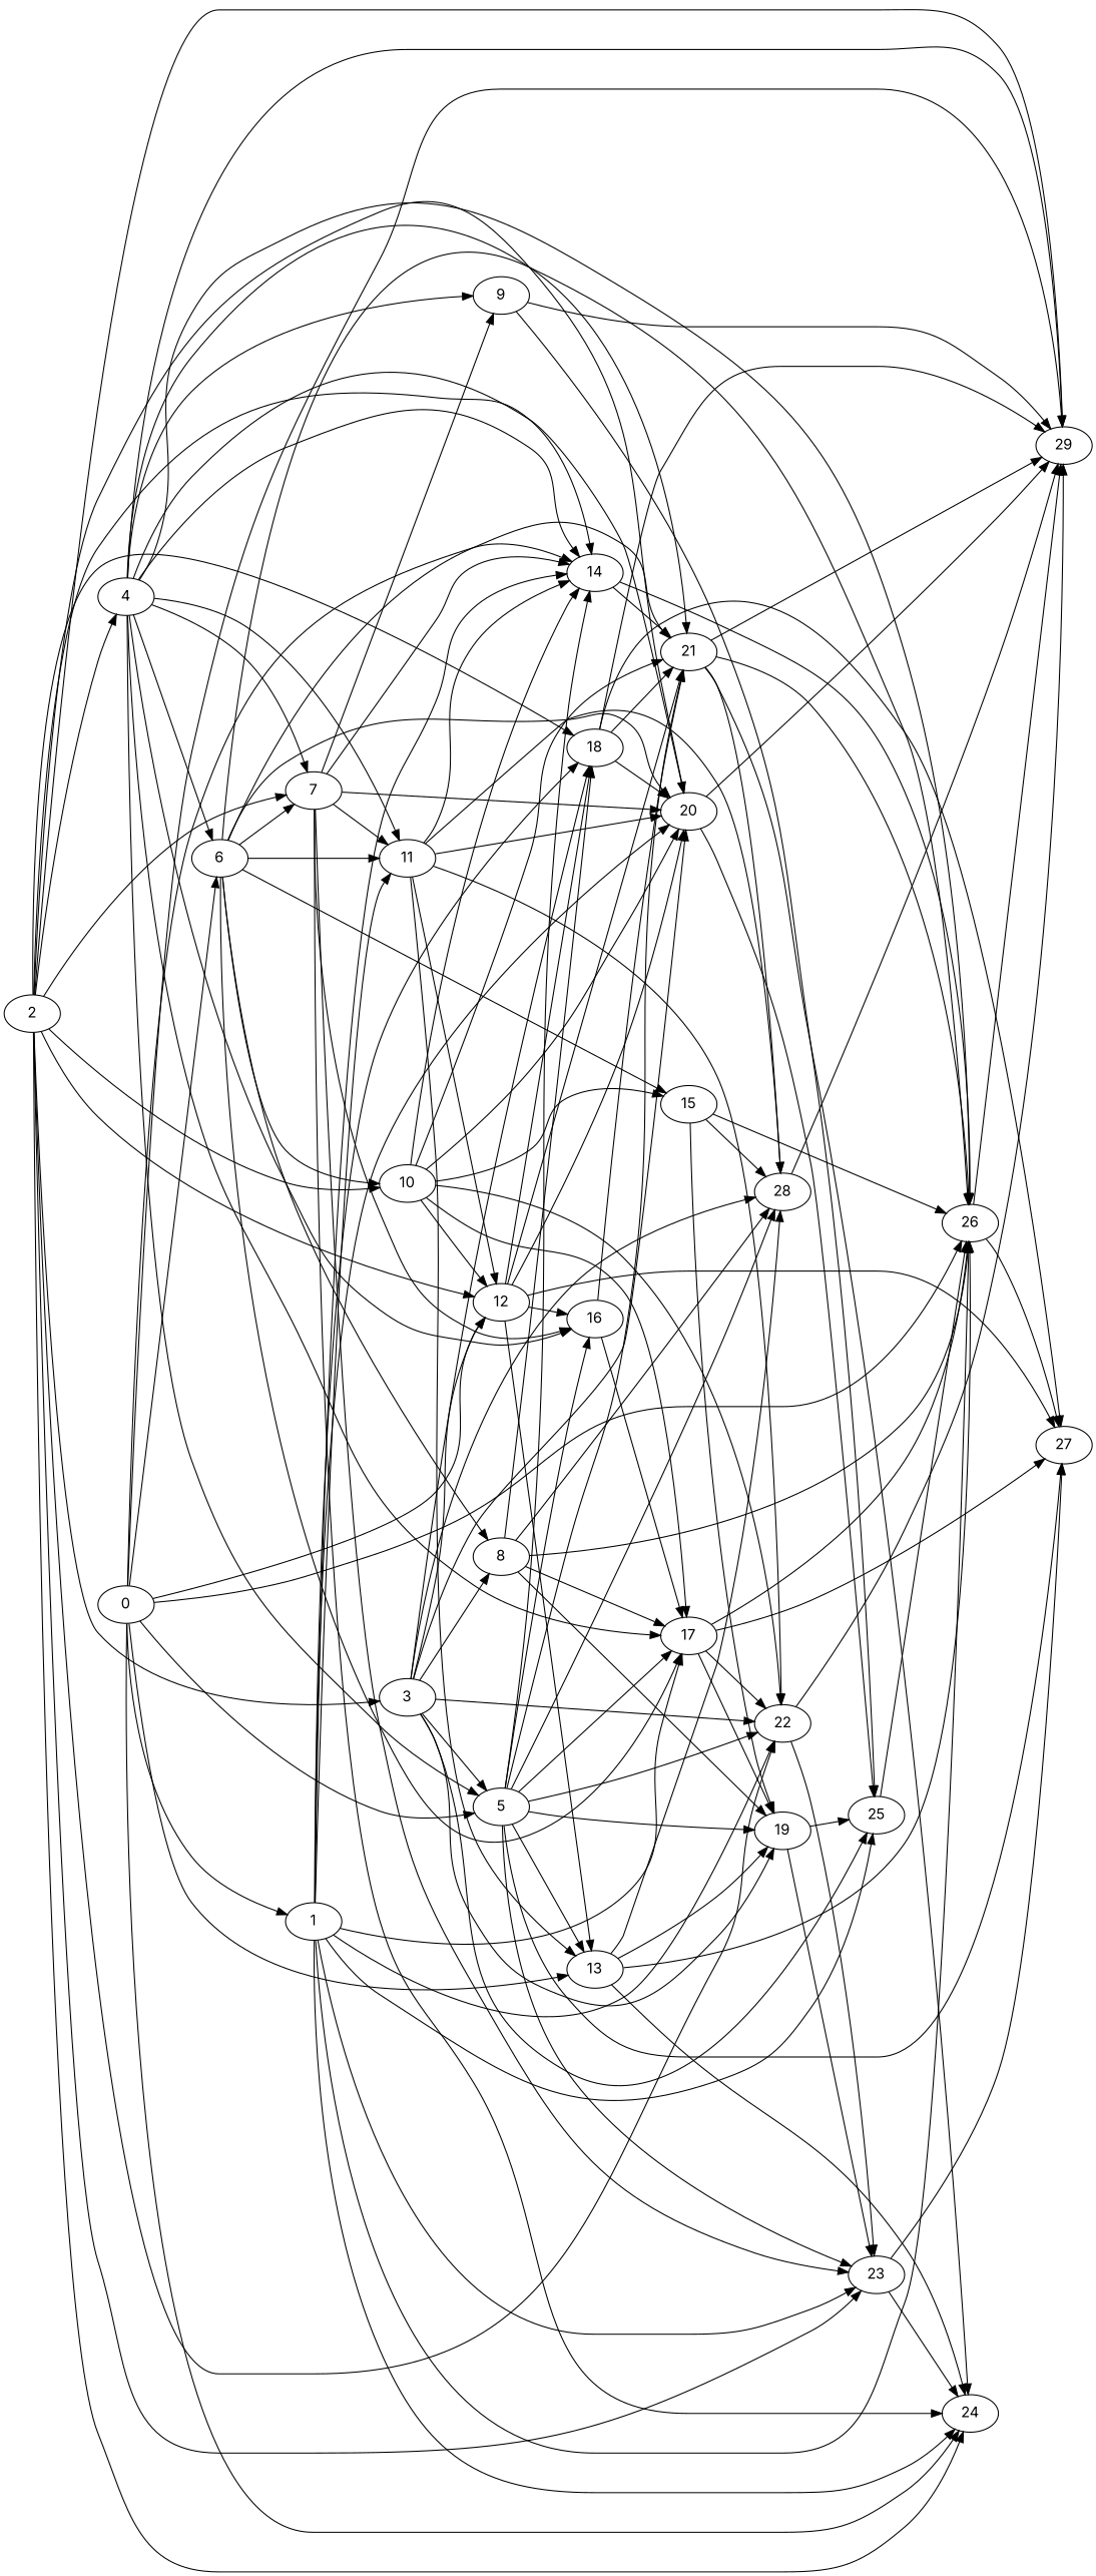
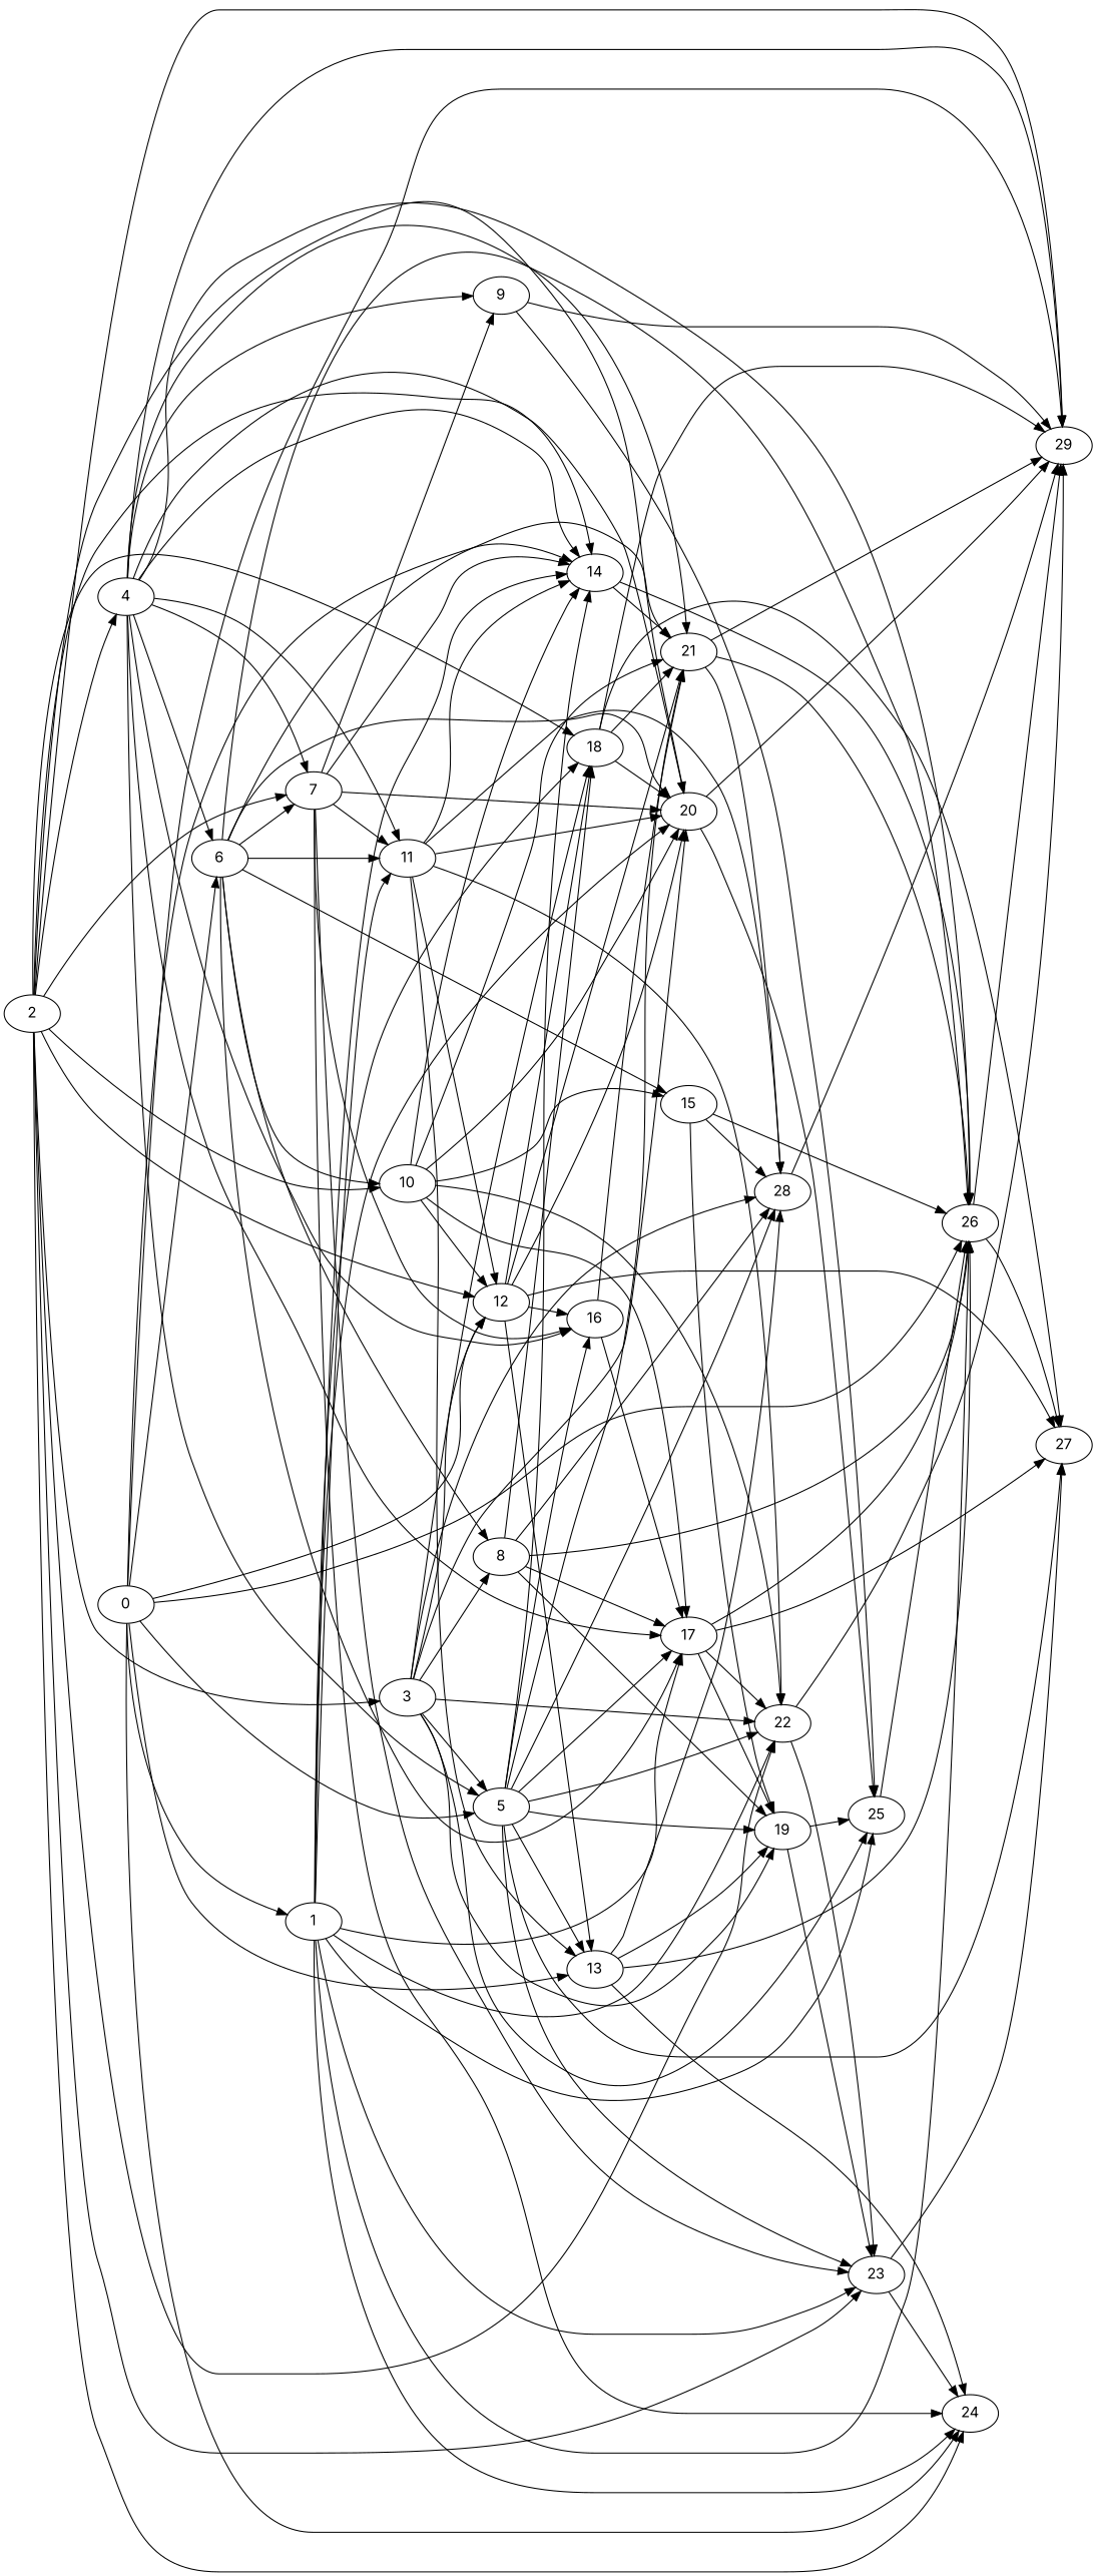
  digraph {
    "Duplicate states"=0
    GraphType=Random
    "Max states in OPEN"=0
    Modes="120000ms; topo-ordered tasks, ; Pruning: task equivalence, fixed order ready list, ; F-value: ; Optimisation: best schedule length (SL) optimisation on equal, "
    NumberOfTasks=30
    "Pruned using list schedule length"=1
    "States removed from OPEN"=0
    TargetSystem="Homogeneous-4"
    "Time to schedule (ms)"=98
    "Total idle time"=3217
    "Total schedule length"=3283
    "Total sequential time"=8206
    "Total states created"=2
    fontname=Inter
    rankdir=LR
    node [Processor=0 "Start time"=0 Weight=241 fontname=Inter]
    edge [Weight=7 fontname=Inter]
    2 ["Finish time"=435 Weight=435]
    4 ["Finish time"=773 "Start time"=435 Weight=338]
    3 ["Finish time"=779 Processor=2 "Start time"=441 Weight=338]
    7 ["Finish time"=1111 "Start time"=1014 Weight=97]
    10 ["Finish time"=1262 Processor=1 "Start time"=1021]
    12 ["Finish time"=1691 "Start time"=1546 Weight=145]
    18 ["Finish time"=2029 "Start time"=1691 Weight=338]
    20 ["Finish time"=2415 "Start time"=2029 Weight=386]
    14 ["Finish time"=2131 Processor=1 "Start time"=1745 Weight=386]
    22 ["Finish time"=2285 Processor=3 "Start time"=2140 Weight=145]
    23 ["Finish time"=2566 Processor=2 "Start time"=2325]
    24 ["Finish time"=2711 Processor=2 "Start time"=2566 Weight=145]
    29 ["Finish time"=3144 Processor=1 "Start time"=3047 Weight=97]
    6 ["Finish time"=1014 "Start time"=773]
    11 ["Finish time"=1546 "Start time"=1111 Weight=435]
    5 ["Finish time"=1023 Processor=3 "Start time"=782]
    17 ["Finish time"=2132 Processor=2 "Start time"=1939 Weight=193]
    9 ["Finish time"=2083 Processor=3 "Start time"=1842]
    21 ["Finish time"=2469 Processor=1 "Start time"=2131 Weight=338]
    26 ["Finish time"=3042 "Start time"=2801]
    16 ["Finish time"=1939 Processor=2 "Start time"=1698]
    8 ["Finish time"=1403 Processor=2 "Start time"=1017 Weight=386]
    25 ["Finish time"=2801 "Start time"=2415 Weight=386]
    19 ["Finish time"=2325 Processor=2 "Start time"=2132 Weight=193]
    28 ["Finish time"=2807 Processor=1 "Start time"=2469 Weight=338]
    15 ["Finish time"=1745 Processor=1 "Start time"=1262 Weight=483]
    13 ["Finish time"=1842 Processor=3 "Start time"=1697 Weight=145]
    27 ["Finish time"=3283 "Start time"=3042]
    0 ["Finish time"=193 Processor=1 Weight=193]
    1 ["Finish time"=531 Processor=1 "Start time"=193 Weight=338]
    2 -> 4 [Weight=8]
    2 -> 3 [Weight=6]
    2 -> 7
    2 -> 10 [Weight=3]
    2 -> 12 [Weight=6]
    2 -> 18 [Weight=3]
    2 -> 20 [Weight=3]
    2 -> 14 [Weight=4]
    2 -> 22 [Weight=4]
    2 -> 23 [Weight=3]
    2 -> 24
    2 -> 29 [Weight=4]
    4 -> 7 [Weight=8]
    4 -> 20
    4 -> 14 [Weight=4]
    4 -> 29 [Weight=10]
    4 -> 6 [Weight=9]
    4 -> 11 [Weight=9]
    4 -> 5 [Weight=9]
    4 -> 17 [Weight=4]
    4 -> 9 [Weight=9]
    4 -> 21 [Weight=5]
    4 -> 26 [Weight=5]
    4 -> 16 [Weight=6]
    3 -> 12
    3 -> 18 [Weight=8]
    3 -> 20 [Weight=10]
    3 -> 22 [Weight=3]
    3 -> 5 [Weight=3]
    3 -> 8 [Weight=8]
    3 -> 25 [Weight=3]
    3 -> 19 [Weight=6]
    3 -> 28 [Weight=9]
    7 -> 20 [Weight=10]
    7 -> 14 [Weight=4]
    7 -> 23 [Weight=10]
    7 -> 24 [Weight=9]
    7 -> 11 [Weight=2]
    7 -> 9 [Weight=10]
    7 -> 16 [Weight=4]
    10 -> 12
    10 -> 20 [Weight=3]
    10 -> 14 [Weight=2]
    10 -> 22 [Weight=2]
    10 -> 17
    10 -> 21 [Weight=6]
    10 -> 15 [Weight=8]
    12 -> 18 [Weight=5]
    12 -> 20
    12 -> 21 [Weight=9]
    12 -> 16
    12 -> 13 [Weight=6]
    12 -> 27 [Weight=3]
    18 -> 20
    18 -> 29 [Weight=9]
    18 -> 21 [Weight=2]
    18 -> 27
    20 -> 29 [Weight=6]
    20 -> 25
    14 -> 21 [Weight=3]
    14 -> 26 [Weight=5]
    22 -> 23 [Weight=4]
    22 -> 29 [Weight=5]
    23 -> 24 [Weight=6]
    23 -> 27 [Weight=5]
    6 -> 7 [Weight=3]
    6 -> 10
    6 -> 20 [Weight=3]
    6 -> 11 [Weight=8]
    6 -> 17 [Weight=6]
    6 -> 21
    6 -> 26 [Weight=8]
    6 -> 8 [Weight=3]
    6 -> 15 [Weight=10]
    11 -> 12 [Weight=3]
    11 -> 20 [Weight=4]
    11 -> 14 [Weight=2]
    11 -> 22
    11 -> 28 [Weight=8]
    11 -> 13 [Weight=2]
    5 -> 14 [Weight=3]
    5 -> 22 [Weight=9]
    5 -> 23 [Weight=2]
    5 -> 17 [Weight=5]
    5 -> 21 [Weight=4]
    5 -> 16 [Weight=9]
    5 -> 19
    5 -> 28 [Weight=8]
    5 -> 13 [Weight=9]
    5 -> 27
    17 -> 22 [Weight=8]
    17 -> 26 [Weight=8]
    17 -> 19
    17 -> 27 [Weight=2]
    9 -> 29 [Weight=2]
    9 -> 25 [Weight=10]
-   21 -> 24 [Weight=9]
    21 -> 29 [Weight=2]
    21 -> 26
    21 -> 28 [Weight=9]
    26 -> 29 [Weight=5]
    26 -> 27
    16 -> 17 [Weight=2]
    16 -> 21 [Weight=6]
    8 -> 18 [Weight=3]
    8 -> 17
    8 -> 26 [Weight=6]
    8 -> 19 [Weight=6]
    8 -> 28
    25 -> 26 [Weight=4]
    19 -> 23 [Weight=2]
    19 -> 25 [Weight=5]
    28 -> 29 [Weight=2]
    15 -> 26 [Weight=6]
    15 -> 19 [Weight=4]
    15 -> 28 [Weight=10]
    13 -> 24 [Weight=3]
    13 -> 26 [Weight=9]
    13 -> 19 [Weight=9]
    13 -> 28 [Weight=8]
    0 -> 12 [Weight=5]
    0 -> 14 [Weight=8]
    0 -> 24 [Weight=6]
    0 -> 29 [Weight=10]
    0 -> 6 [Weight=2]
    0 -> 5 [Weight=2]
    0 -> 26 [Weight=8]
    0 -> 13 [Weight=6]
    0 -> 1 [Weight=5]
    1 -> 18 [Weight=5]
    1 -> 20 [Weight=5]
    1 -> 14 [Weight=10]
    1 -> 22 [Weight=5]
    1 -> 23 [Weight=10]
    1 -> 24 [Weight=4]
    1 -> 11 [Weight=4]
    1 -> 17 [Weight=6]
    1 -> 26 [Weight=6]
    1 -> 25 [Weight=8]
  }
